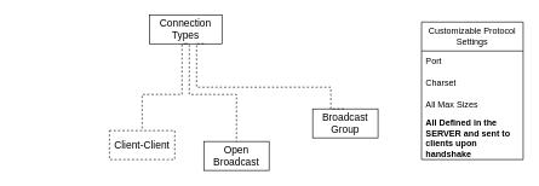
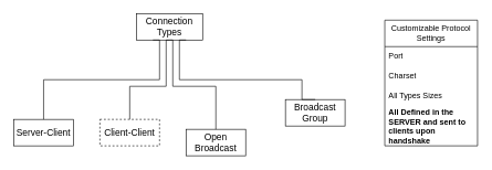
  <mxCell id="0" />
  <mxCell id="1" parent="0" />
- <mxCell id="3" style="edgeStyle=orthogonalEdgeStyle;rounded=0;orthogonalLoop=1;jettySize=auto;html=1;exitX=0.75;exitY=1;exitDx=0;exitDy=0;entryX=0.5;entryY=0;entryDx=0;entryDy=0;endArrow=none;endFill=0;dashed=1;" parent="1" source="6" target="10" edge="1"><mxGeometry relative="1" as="geometry"><Array as="points"><mxPoint x="270" y="60" /><mxPoint x="270" y="120" /><mxPoint x="455" y="120" /></Array></mxGeometry></mxCell>
- <mxCell id="4" style="edgeStyle=orthogonalEdgeStyle;rounded=0;orthogonalLoop=1;jettySize=auto;html=1;exitX=0.5;exitY=1;exitDx=0;exitDy=0;entryX=0.5;entryY=0;entryDx=0;entryDy=0;endArrow=none;endFill=0;dashed=1;" parent="1" source="6" target="8" edge="1"><mxGeometry relative="1" as="geometry"><Array as="points"><mxPoint x="250" y="60" /><mxPoint x="250" y="130" /><mxPoint x="195" y="130" /></Array></mxGeometry></mxCell>
- <mxCell id="5" style="edgeStyle=orthogonalEdgeStyle;rounded=0;orthogonalLoop=1;jettySize=auto;html=1;exitX=0.5;exitY=1;exitDx=0;exitDy=0;entryX=0.5;entryY=0;entryDx=0;entryDy=0;endArrow=none;endFill=0;dashed=1;" parent="1" source="6" target="9" edge="1"><mxGeometry relative="1" as="geometry"><Array as="points"><mxPoint x="260" y="60" /><mxPoint x="260" y="130" /><mxPoint x="325" y="130" /></Array></mxGeometry></mxCell>
+ <mxCell id="2" style="edgeStyle=orthogonalEdgeStyle;rounded=0;orthogonalLoop=1;jettySize=auto;html=1;exitX=0.25;exitY=1;exitDx=0;exitDy=0;entryX=0.5;entryY=0;entryDx=0;entryDy=0;endArrow=none;endFill=0;" parent="1" source="6" target="7" edge="1"><mxGeometry relative="1" as="geometry"><Array as="points"><mxPoint x="240" y="60" /><mxPoint x="240" y="120" /><mxPoint x="65" y="120" /></Array></mxGeometry></mxCell>
+ <mxCell id="3" style="edgeStyle=orthogonalEdgeStyle;rounded=0;orthogonalLoop=1;jettySize=auto;html=1;exitX=0.75;exitY=1;exitDx=0;exitDy=0;entryX=0.5;entryY=0;entryDx=0;entryDy=0;endArrow=none;endFill=0;" parent="1" source="6" target="10" edge="1"><mxGeometry relative="1" as="geometry"><Array as="points"><mxPoint x="270" y="60" /><mxPoint x="270" y="120" /><mxPoint x="455" y="120" /></Array></mxGeometry></mxCell>
+ <mxCell id="4" style="edgeStyle=orthogonalEdgeStyle;rounded=0;orthogonalLoop=1;jettySize=auto;html=1;exitX=0.5;exitY=1;exitDx=0;exitDy=0;entryX=0.5;entryY=0;entryDx=0;entryDy=0;endArrow=none;endFill=0;" parent="1" source="6" target="8" edge="1"><mxGeometry relative="1" as="geometry"><Array as="points"><mxPoint x="250" y="60" /><mxPoint x="250" y="130" /><mxPoint x="195" y="130" /></Array></mxGeometry></mxCell>
+ <mxCell id="5" style="edgeStyle=orthogonalEdgeStyle;rounded=0;orthogonalLoop=1;jettySize=auto;html=1;exitX=0.5;exitY=1;exitDx=0;exitDy=0;entryX=0.5;entryY=0;entryDx=0;entryDy=0;endArrow=none;endFill=0;" parent="1" source="6" target="9" edge="1"><mxGeometry relative="1" as="geometry"><Array as="points"><mxPoint x="260" y="60" /><mxPoint x="260" y="130" /><mxPoint x="325" y="130" /></Array></mxGeometry></mxCell>
  <mxCell id="6" value="&lt;font style=&quot;font-size: 14px;&quot;&gt;Connection Types&lt;/font&gt;" style="rounded=0;whiteSpace=wrap;html=1;strokeWidth=1;fillColor=none;fontColor=#000000;" parent="1" vertex="1"><mxGeometry x="205" y="20" width="100" height="40" as="geometry" /></mxCell>
+ <mxCell id="7" value="&lt;font style=&quot;font-size: 14px;&quot;&gt;Server-Client&lt;/font&gt;" style="rounded=0;whiteSpace=wrap;html=1;strokeWidth=1;fillColor=none;fontColor=#000000;" parent="1" vertex="1"><mxGeometry x="20" y="180" width="90" height="40" as="geometry" /></mxCell>
  <mxCell id="8" value="&lt;font style=&quot;font-size: 14px;&quot;&gt;Client-Client&lt;/font&gt;" style="rounded=0;whiteSpace=wrap;html=1;strokeWidth=1;fillColor=none;fontColor=#000000;dashed=1;" parent="1" vertex="1"><mxGeometry x="150" y="180" width="90" height="40" as="geometry" /></mxCell>
  <mxCell id="9" value="&lt;span style=&quot;font-size: 14px;&quot;&gt;Open Broadcast&lt;/span&gt;" style="rounded=0;whiteSpace=wrap;html=1;strokeWidth=1;fillColor=none;fontColor=#000000;" parent="1" vertex="1"><mxGeometry x="280" y="195" width="90" height="40" as="geometry" /></mxCell>
  <mxCell id="10" value="&lt;span style=&quot;font-size: 14px;&quot;&gt;Broadcast Group&lt;/span&gt;" style="rounded=0;whiteSpace=wrap;html=1;strokeWidth=1;fillColor=none;fontColor=#000000;" parent="1" vertex="1"><mxGeometry x="430" y="150" width="90" height="40" as="geometry" /></mxCell>
  <mxCell id="11" value="Customizable Protocol Settings" style="swimlane;fontStyle=0;childLayout=stackLayout;horizontal=1;startSize=40;horizontalStack=0;resizeParent=1;resizeParentMax=0;resizeLast=0;collapsible=1;marginBottom=0;whiteSpace=wrap;html=1;" parent="1" vertex="1"><mxGeometry x="580" y="30" width="140" height="190" as="geometry" /></mxCell>
  <mxCell id="12" value="Port" style="text;strokeColor=none;fillColor=none;align=left;verticalAlign=middle;spacingLeft=4;spacingRight=4;overflow=hidden;points=[[0,0.5],[1,0.5]];portConstraint=eastwest;rotatable=0;whiteSpace=wrap;html=1;" parent="11" vertex="1"><mxGeometry y="40" width="140" height="30" as="geometry" /></mxCell>
  <mxCell id="13" value="Charset" style="text;strokeColor=none;fillColor=none;align=left;verticalAlign=middle;spacingLeft=4;spacingRight=4;overflow=hidden;points=[[0,0.5],[1,0.5]];portConstraint=eastwest;rotatable=0;whiteSpace=wrap;html=1;" parent="11" vertex="1"><mxGeometry y="70" width="140" height="30" as="geometry" /></mxCell>
- <mxCell id="14" value="All Max Sizes" style="text;strokeColor=none;fillColor=none;align=left;verticalAlign=middle;spacingLeft=4;spacingRight=4;overflow=hidden;points=[[0,0.5],[1,0.5]];portConstraint=eastwest;rotatable=0;whiteSpace=wrap;html=1;" parent="11" vertex="1"><mxGeometry y="100" width="140" height="30" as="geometry" /></mxCell>
+ <mxCell id="14" value="All Types Sizes" style="text;strokeColor=none;fillColor=none;align=left;verticalAlign=middle;spacingLeft=4;spacingRight=4;overflow=hidden;points=[[0,0.5],[1,0.5]];portConstraint=eastwest;rotatable=0;whiteSpace=wrap;html=1;" parent="11" vertex="1"><mxGeometry y="100" width="140" height="30" as="geometry" /></mxCell>
  <mxCell id="15" value="&lt;b&gt;All Defined in the SERVER and sent to clients upon handshake&lt;/b&gt;" style="text;strokeColor=none;fillColor=none;align=left;verticalAlign=middle;spacingLeft=4;spacingRight=4;overflow=hidden;points=[[0,0.5],[1,0.5]];portConstraint=eastwest;rotatable=0;whiteSpace=wrap;html=1;" parent="11" vertex="1"><mxGeometry y="130" width="140" height="60" as="geometry" /></mxCell>
